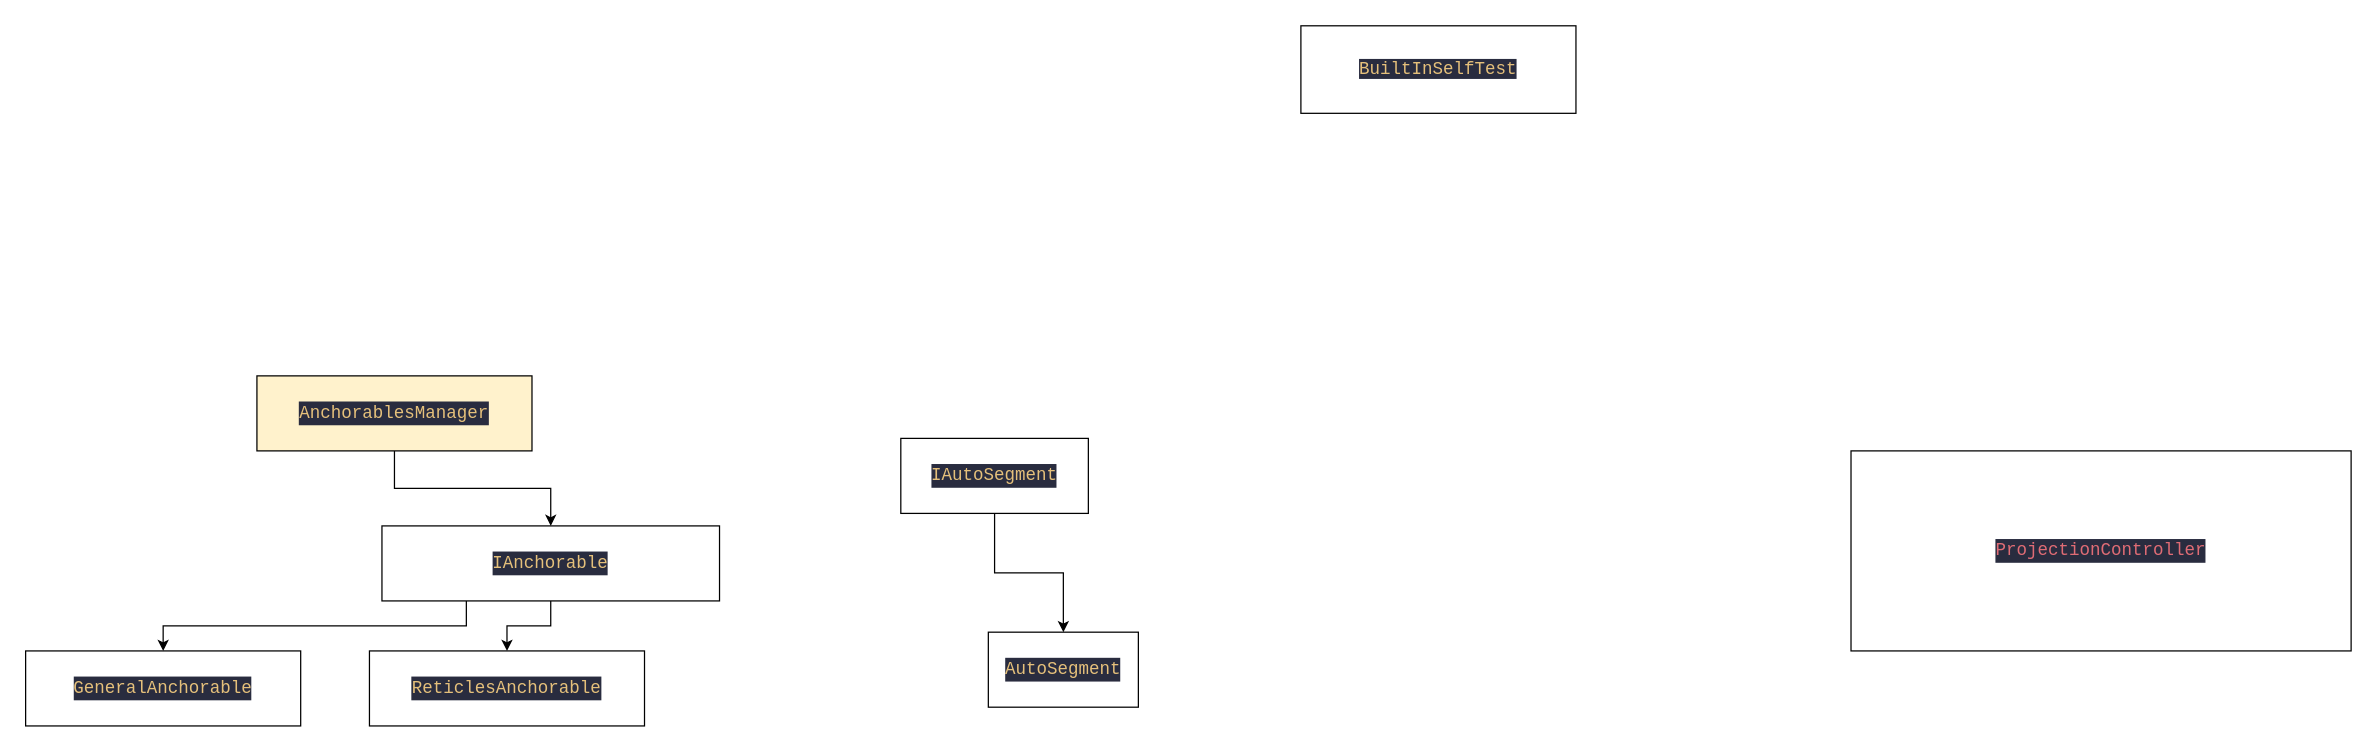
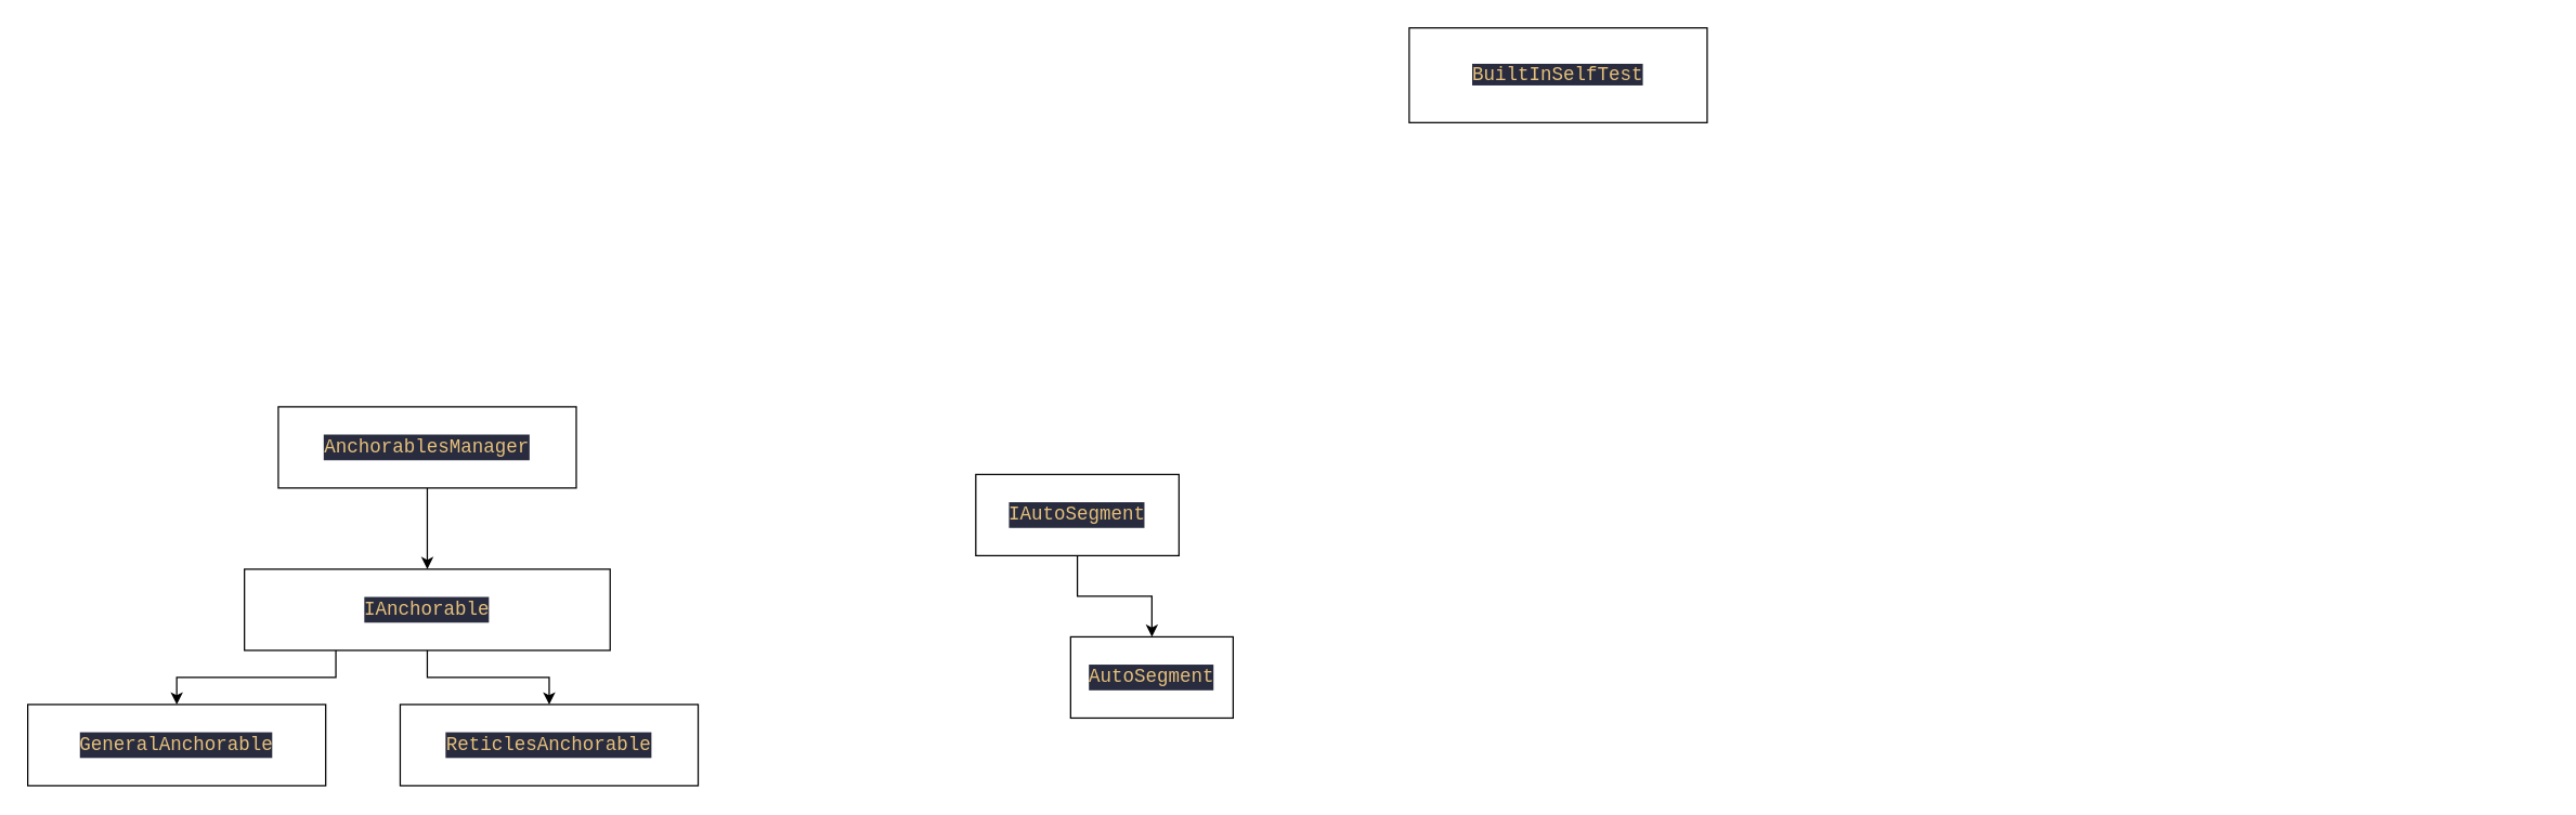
  <mxCell id="0" />
  <mxCell id="1" parent="0" />
  <mxCell id="2" style="edgeStyle=orthogonalEdgeStyle;rounded=0;orthogonalLoop=1;jettySize=auto;html=1;" edge="1" parent="1" source="3" target="7"><mxGeometry relative="1" as="geometry" /></mxCell>
- <mxCell id="3" value="&lt;div style=&quot;color: rgb(212, 212, 212); background-color: rgb(41, 44, 63); font-family: Consolas, &amp;quot;Courier New&amp;quot;, monospace; font-size: 14px; line-height: 19px; white-space: pre;&quot;&gt;&lt;span style=&quot;color: #e5c07b;&quot;&gt;AnchorablesManager&lt;/span&gt;&lt;/div&gt;" style="whiteSpace=wrap;html=1;fillColor=#fff2cc;" vertex="1" parent="1"><mxGeometry x="205" y="300" width="220" height="60" as="geometry" /></mxCell>
+ <mxCell id="3" value="&lt;div style=&quot;color: rgb(212, 212, 212); background-color: rgb(41, 44, 63); font-family: Consolas, &amp;quot;Courier New&amp;quot;, monospace; font-size: 14px; line-height: 19px; white-space: pre;&quot;&gt;&lt;span style=&quot;color: #e5c07b;&quot;&gt;AnchorablesManager&lt;/span&gt;&lt;/div&gt;" style="whiteSpace=wrap;html=1;" vertex="1" parent="1"><mxGeometry x="205" y="300" width="220" height="60" as="geometry" /></mxCell>
  <mxCell id="4" value="&lt;div style=&quot;color: rgb(212, 212, 212); background-color: rgb(41, 44, 63); font-family: Consolas, &amp;quot;Courier New&amp;quot;, monospace; font-size: 14px; line-height: 19px; white-space: pre;&quot;&gt;&lt;span style=&quot;color: #e5c07b;&quot;&gt;ReticlesAnchorable&lt;/span&gt;&lt;/div&gt;" style="whiteSpace=wrap;html=1;" vertex="1" parent="1"><mxGeometry x="295" y="520" width="220" height="60" as="geometry" /></mxCell>
  <mxCell id="5" style="edgeStyle=orthogonalEdgeStyle;rounded=0;orthogonalLoop=1;jettySize=auto;html=1;" edge="1" parent="1" source="7" target="4"><mxGeometry relative="1" as="geometry" /></mxCell>
  <mxCell id="6" style="edgeStyle=orthogonalEdgeStyle;rounded=0;orthogonalLoop=1;jettySize=auto;html=1;exitX=0.25;exitY=1;exitDx=0;exitDy=0;" edge="1" parent="1" source="7" target="8"><mxGeometry relative="1" as="geometry" /></mxCell>
- <mxCell id="7" value="&lt;div style=&quot;color: #d4d4d4;background-color: #292c3f;font-family: Consolas, 'Courier New', monospace;font-weight: normal;font-size: 14px;line-height: 19px;white-space: pre;&quot;&gt;&lt;span style=&quot;color: #e5c07b;&quot;&gt;IAnchorable&lt;/span&gt;&lt;/div&gt;" style="whiteSpace=wrap;html=1;fontStyle=1" vertex="1" parent="1"><mxGeometry x="305" y="420" width="270" height="60" as="geometry" /></mxCell>
+ <mxCell id="7" value="&lt;div style=&quot;color: #d4d4d4;background-color: #292c3f;font-family: Consolas, 'Courier New', monospace;font-weight: normal;font-size: 14px;line-height: 19px;white-space: pre;&quot;&gt;&lt;span style=&quot;color: #e5c07b;&quot;&gt;IAnchorable&lt;/span&gt;&lt;/div&gt;" style="whiteSpace=wrap;html=1;fontStyle=1" vertex="1" parent="1"><mxGeometry x="180" y="420" width="270" height="60" as="geometry" /></mxCell>
  <mxCell id="8" value="&lt;div style=&quot;color: rgb(212, 212, 212); background-color: rgb(41, 44, 63); font-family: Consolas, &amp;quot;Courier New&amp;quot;, monospace; font-size: 14px; line-height: 19px; white-space: pre;&quot;&gt;&lt;div style=&quot;line-height: 19px;&quot;&gt;&lt;span style=&quot;color: #e5c07b;&quot;&gt;GeneralAnchorable&lt;/span&gt;&lt;/div&gt;&lt;/div&gt;" style="whiteSpace=wrap;html=1;" vertex="1" parent="1"><mxGeometry x="20" y="520" width="220" height="60" as="geometry" /></mxCell>
  <mxCell id="9" style="edgeStyle=orthogonalEdgeStyle;rounded=0;orthogonalLoop=1;jettySize=auto;html=1;" edge="1" parent="1" source="10" target="11"><mxGeometry relative="1" as="geometry" /></mxCell>
  <mxCell id="10" value="&lt;div style=&quot;color: rgb(212, 212, 212); background-color: rgb(41, 44, 63); font-family: Consolas, &amp;quot;Courier New&amp;quot;, monospace; font-size: 14px; line-height: 19px; white-space: pre;&quot;&gt;&lt;span style=&quot;color: #e5c07b;&quot;&gt;IAutoSegment&lt;/span&gt;&lt;/div&gt;" style="whiteSpace=wrap;html=1;" vertex="1" parent="1"><mxGeometry x="720" y="350" width="150" height="60" as="geometry" /></mxCell>
- <mxCell id="11" value="&lt;div style=&quot;color: rgb(212, 212, 212); background-color: rgb(41, 44, 63); font-family: Consolas, &amp;quot;Courier New&amp;quot;, monospace; font-size: 14px; line-height: 19px; white-space: pre;&quot;&gt;&lt;span style=&quot;color: #e5c07b;&quot;&gt;AutoSegment&lt;/span&gt;&lt;/div&gt;" style="whiteSpace=wrap;html=1;" vertex="1" parent="1"><mxGeometry x="790" y="505" width="120" height="60" as="geometry" /></mxCell>
+ <mxCell id="11" value="&lt;div style=&quot;color: rgb(212, 212, 212); background-color: rgb(41, 44, 63); font-family: Consolas, &amp;quot;Courier New&amp;quot;, monospace; font-size: 14px; line-height: 19px; white-space: pre;&quot;&gt;&lt;span style=&quot;color: #e5c07b;&quot;&gt;AutoSegment&lt;/span&gt;&lt;/div&gt;" style="whiteSpace=wrap;html=1;" vertex="1" parent="1"><mxGeometry x="790" y="470" width="120" height="60" as="geometry" /></mxCell>
  <mxCell id="12" value="&lt;div style=&quot;color: #d4d4d4;background-color: #292c3f;font-family: Consolas, 'Courier New', monospace;font-weight: normal;font-size: 14px;line-height: 19px;white-space: pre;&quot;&gt;&lt;br&gt;&lt;/div&gt;" style="text;whiteSpace=wrap;html=1;" vertex="1" parent="1"><mxGeometry x="530" y="90" width="150" height="40" as="geometry" /></mxCell>
  <mxCell id="13" value="&lt;span style=&quot;color: rgb(229, 192, 123); font-family: Consolas, &amp;quot;Courier New&amp;quot;, monospace; font-size: 14px; text-align: left; white-space: pre; background-color: rgb(41, 44, 63);&quot;&gt;BuiltInSelfTest&lt;/span&gt;" style="whiteSpace=wrap;html=1;" vertex="1" parent="1"><mxGeometry x="1040" y="20" width="220" height="70" as="geometry" /></mxCell>
- <mxCell id="14" value="&lt;div style=&quot;color: rgb(212, 212, 212); background-color: rgb(41, 44, 63); font-family: Consolas, &amp;quot;Courier New&amp;quot;, monospace; font-size: 14px; line-height: 19px; white-space: pre;&quot;&gt;&lt;span style=&quot;color: #e06c75;&quot;&gt;ProjectionController&lt;/span&gt;&lt;/div&gt;" style="whiteSpace=wrap;html=1;" vertex="1" parent="1"><mxGeometry x="1480" y="360" width="400" height="160" as="geometry" /></mxCell>
